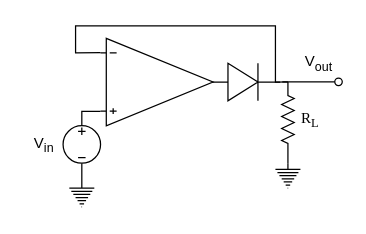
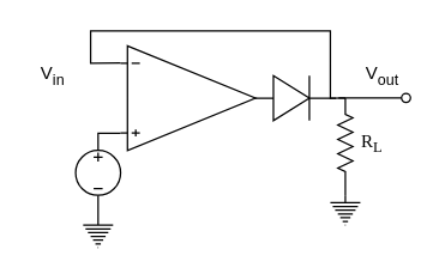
  <mxCell id="0" />
  <mxCell id="1" parent="0" />
  <mxCell id="2" style="edgeStyle=orthogonalEdgeStyle;rounded=0;orthogonalLoop=1;jettySize=auto;html=1;exitX=1;exitY=0.5;exitDx=0;exitDy=0;exitPerimeter=0;entryX=0;entryY=0.5;entryDx=0;entryDy=0;entryPerimeter=0;endArrow=none;endFill=0;" edge="1" parent="1" source="4" target="7"><mxGeometry relative="1" as="geometry" /></mxCell>
  <mxCell id="3" style="edgeStyle=orthogonalEdgeStyle;rounded=0;orthogonalLoop=1;jettySize=auto;html=1;exitX=1;exitY=0.5;exitDx=0;exitDy=0;exitPerimeter=0;entryX=0;entryY=0.165;entryDx=0;entryDy=0;entryPerimeter=0;endArrow=none;endFill=0;" edge="1" parent="1" source="4" target="6"><mxGeometry relative="1" as="geometry"><Array as="points"><mxPoint x="220" y="65" /><mxPoint x="220" y="20" /><mxPoint x="60" y="20" /><mxPoint x="60" y="42" /></Array></mxGeometry></mxCell>
  <mxCell id="4" value="" style="pointerEvents=1;verticalLabelPosition=bottom;shadow=0;dashed=0;align=center;html=1;verticalAlign=top;shape=mxgraph.electrical.diodes.diode;rotation=-90;direction=south;" parent="1" vertex="1"><mxGeometry x="179" y="35" width="30" height="60" as="geometry" /></mxCell>
  <mxCell id="5" style="edgeStyle=orthogonalEdgeStyle;rounded=0;orthogonalLoop=1;jettySize=auto;html=1;exitX=0;exitY=0.835;exitDx=0;exitDy=0;exitPerimeter=0;entryX=0.5;entryY=0;entryDx=0;entryDy=0;entryPerimeter=0;endArrow=none;endFill=0;" parent="1" source="6" target="9" edge="1"><mxGeometry relative="1" as="geometry" /></mxCell>
  <mxCell id="6" value="" style="verticalLabelPosition=bottom;shadow=0;dashed=0;align=center;html=1;verticalAlign=top;shape=stencil(pVbRboMwDPyaPK4iSUvpY8e2131DStMRNSQopO329zMEtoZCREFCSD7D3WHHFoimVc5KjkjEqpJnFtE3RMiVGcEOEmACmdyBu8iFihXcIZ8lN8wKrZgEfF+UcMfuocoafeY3cbTt20Ll3AjrsreWMalD+o6iPYD1RdNMKwU+gLTyMnd54GZCWc+KUC+OGiyJgltuHN56/vainzZa4XjjEEQ+nlND5HWGXkLn6emLnaCGe2rztACG3kk85fNWMSb9kuIlqmSmarIbVqUpIGNHiqYHlp2/jL6o46DXktWn9yHRpQt95f+2Nr6lUBU6AinUHYGbhj+GdbB9wxS+h90kE5nUFQ80DPCHOjToSPFoetKGB6p6ElK69RBQfar0/pjhxYWbxhDysF3sYRqD7yHuFWJS/4MUMQ1vkWGSZHE/8HpxQ5LFDemZmNMR7O/kLZnhokeRhPfr0Lh2udGpa157GNsGdb8HDfAL);strokeColor=default;fontSize=12;strokeWidth=1;" parent="1" vertex="1"><mxGeometry x="80" y="30" width="90" height="70" as="geometry" /></mxCell>
  <mxCell id="7" value="" style="pointerEvents=1;verticalLabelPosition=bottom;shadow=0;dashed=0;align=center;html=1;verticalAlign=top;shape=mxgraph.electrical.resistors.resistor_2;strokeColor=default;strokeWidth=1;fontSize=12;rotation=90;" parent="1" vertex="1"><mxGeometry x="200" y="90" width="60" height="10" as="geometry" /></mxCell>
  <mxCell id="8" style="edgeStyle=orthogonalEdgeStyle;rounded=0;orthogonalLoop=1;jettySize=auto;html=1;exitX=0.5;exitY=1;exitDx=0;exitDy=0;exitPerimeter=0;entryX=0.5;entryY=0;entryDx=0;entryDy=0;entryPerimeter=0;endArrow=none;endFill=0;" parent="1" source="9" target="10" edge="1"><mxGeometry relative="1" as="geometry" /></mxCell>
  <mxCell id="9" value="" style="pointerEvents=1;verticalLabelPosition=bottom;shadow=0;dashed=0;align=center;html=1;verticalAlign=top;shape=mxgraph.electrical.signal_sources.source;aspect=fixed;points=[[0.5,0,0],[1,0.5,0],[0.5,1,0],[0,0.5,0]];elSignalType=dc3;strokeColor=default;strokeWidth=1;fontSize=12;" parent="1" vertex="1"><mxGeometry x="50" y="100" width="30" height="30" as="geometry" /></mxCell>
  <mxCell id="10" value="" style="pointerEvents=1;verticalLabelPosition=bottom;shadow=0;dashed=0;align=center;html=1;verticalAlign=top;shape=mxgraph.electrical.signal_sources.protective_earth;strokeColor=default;" parent="1" vertex="1"><mxGeometry x="55" y="145" width="20" height="20" as="geometry" /></mxCell>
- <mxCell id="11" value="V&lt;sub&gt;in&lt;/sub&gt;" style="text;html=1;strokeColor=none;fillColor=none;align=center;verticalAlign=middle;whiteSpace=wrap;rounded=0;strokeWidth=1;fontSize=12;" parent="1" vertex="1"><mxGeometry x="20" y="100" width="30" height="30" as="geometry" /></mxCell>
+ <mxCell id="11" value="V&lt;sub&gt;in&lt;/sub&gt;" style="text;html=1;strokeColor=none;fillColor=none;align=center;verticalAlign=middle;whiteSpace=wrap;rounded=0;strokeWidth=1;fontSize=12;" parent="1" vertex="1"><mxGeometry x="20" y="35" width="30" height="30" as="geometry" /></mxCell>
  <mxCell id="12" style="edgeStyle=orthogonalEdgeStyle;rounded=0;orthogonalLoop=1;jettySize=auto;html=1;exitX=0.5;exitY=0;exitDx=0;exitDy=0;exitPerimeter=0;entryX=1;entryY=0.5;entryDx=0;entryDy=0;entryPerimeter=0;endArrow=none;endFill=0;" parent="1" source="13" target="7" edge="1"><mxGeometry relative="1" as="geometry" /></mxCell>
  <mxCell id="13" value="" style="pointerEvents=1;verticalLabelPosition=bottom;shadow=0;dashed=0;align=center;html=1;verticalAlign=top;shape=mxgraph.electrical.signal_sources.protective_earth;strokeColor=default;" parent="1" vertex="1"><mxGeometry x="220" y="130" width="20" height="20" as="geometry" /></mxCell>
  <mxCell id="14" value="" style="endArrow=none;html=1;rounded=0;fontSize=12;curved=1;endFill=0;startArrow=oval;startFill=0;" parent="1" edge="1"><mxGeometry width="50" height="50" relative="1" as="geometry"><mxPoint x="270.5" y="64.82" as="sourcePoint" /><mxPoint x="225.5" y="64.82" as="targetPoint" /></mxGeometry></mxCell>
  <mxCell id="15" value="V&lt;sub&gt;out&lt;/sub&gt;" style="text;html=1;strokeColor=none;fillColor=none;align=center;verticalAlign=middle;whiteSpace=wrap;rounded=0;strokeWidth=1;fontSize=12;" parent="1" vertex="1"><mxGeometry x="240" y="40" width="30" height="20" as="geometry" /></mxCell>
  <mxCell id="16" value="R&lt;sub&gt;L&lt;/sub&gt;" style="text;html=1;strokeColor=none;fillColor=none;align=center;verticalAlign=middle;whiteSpace=wrap;rounded=0;fontFamily=Meta;" parent="1" vertex="1"><mxGeometry x="240" y="85" width="16" height="20" as="geometry" /></mxCell>
